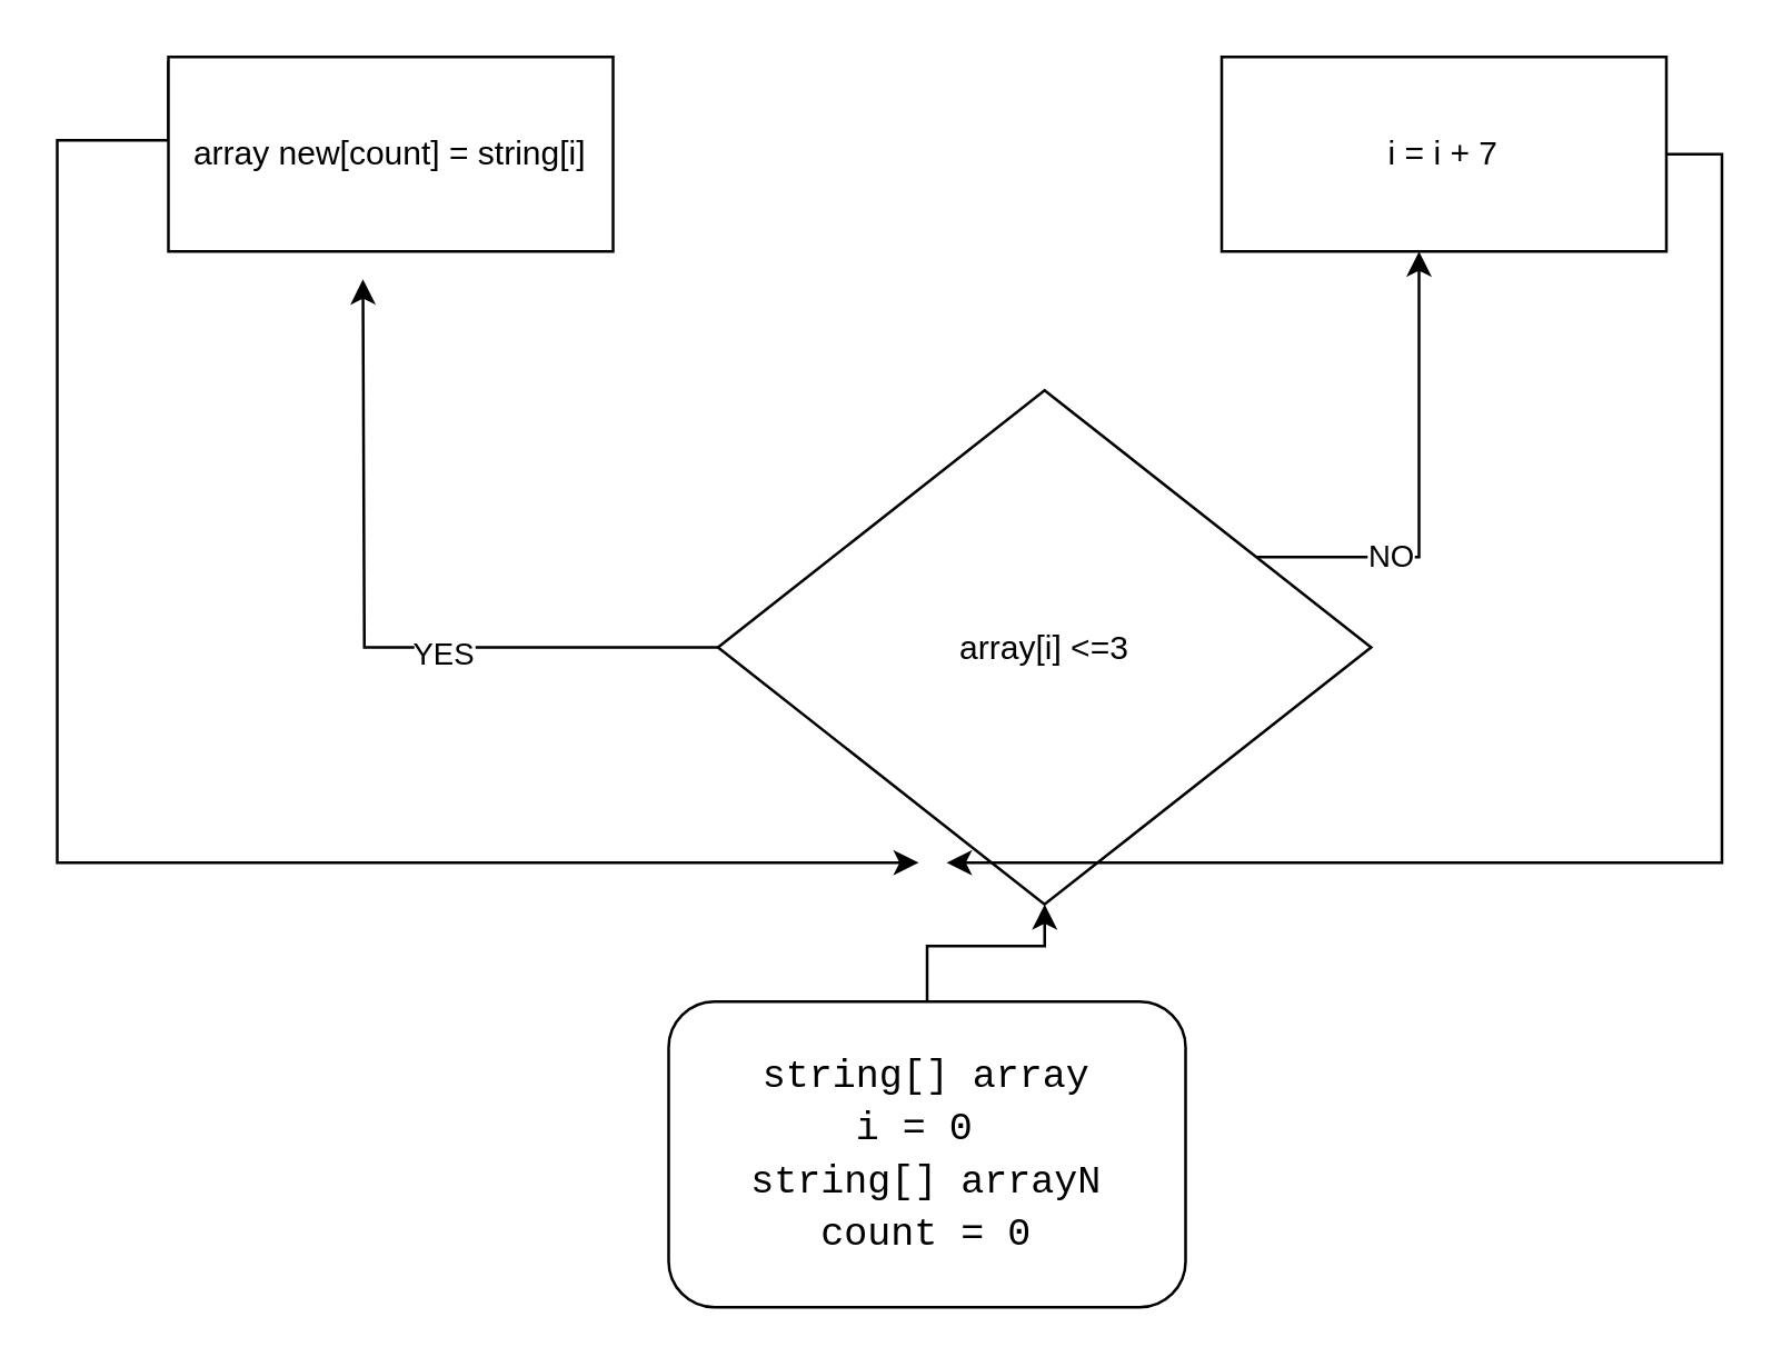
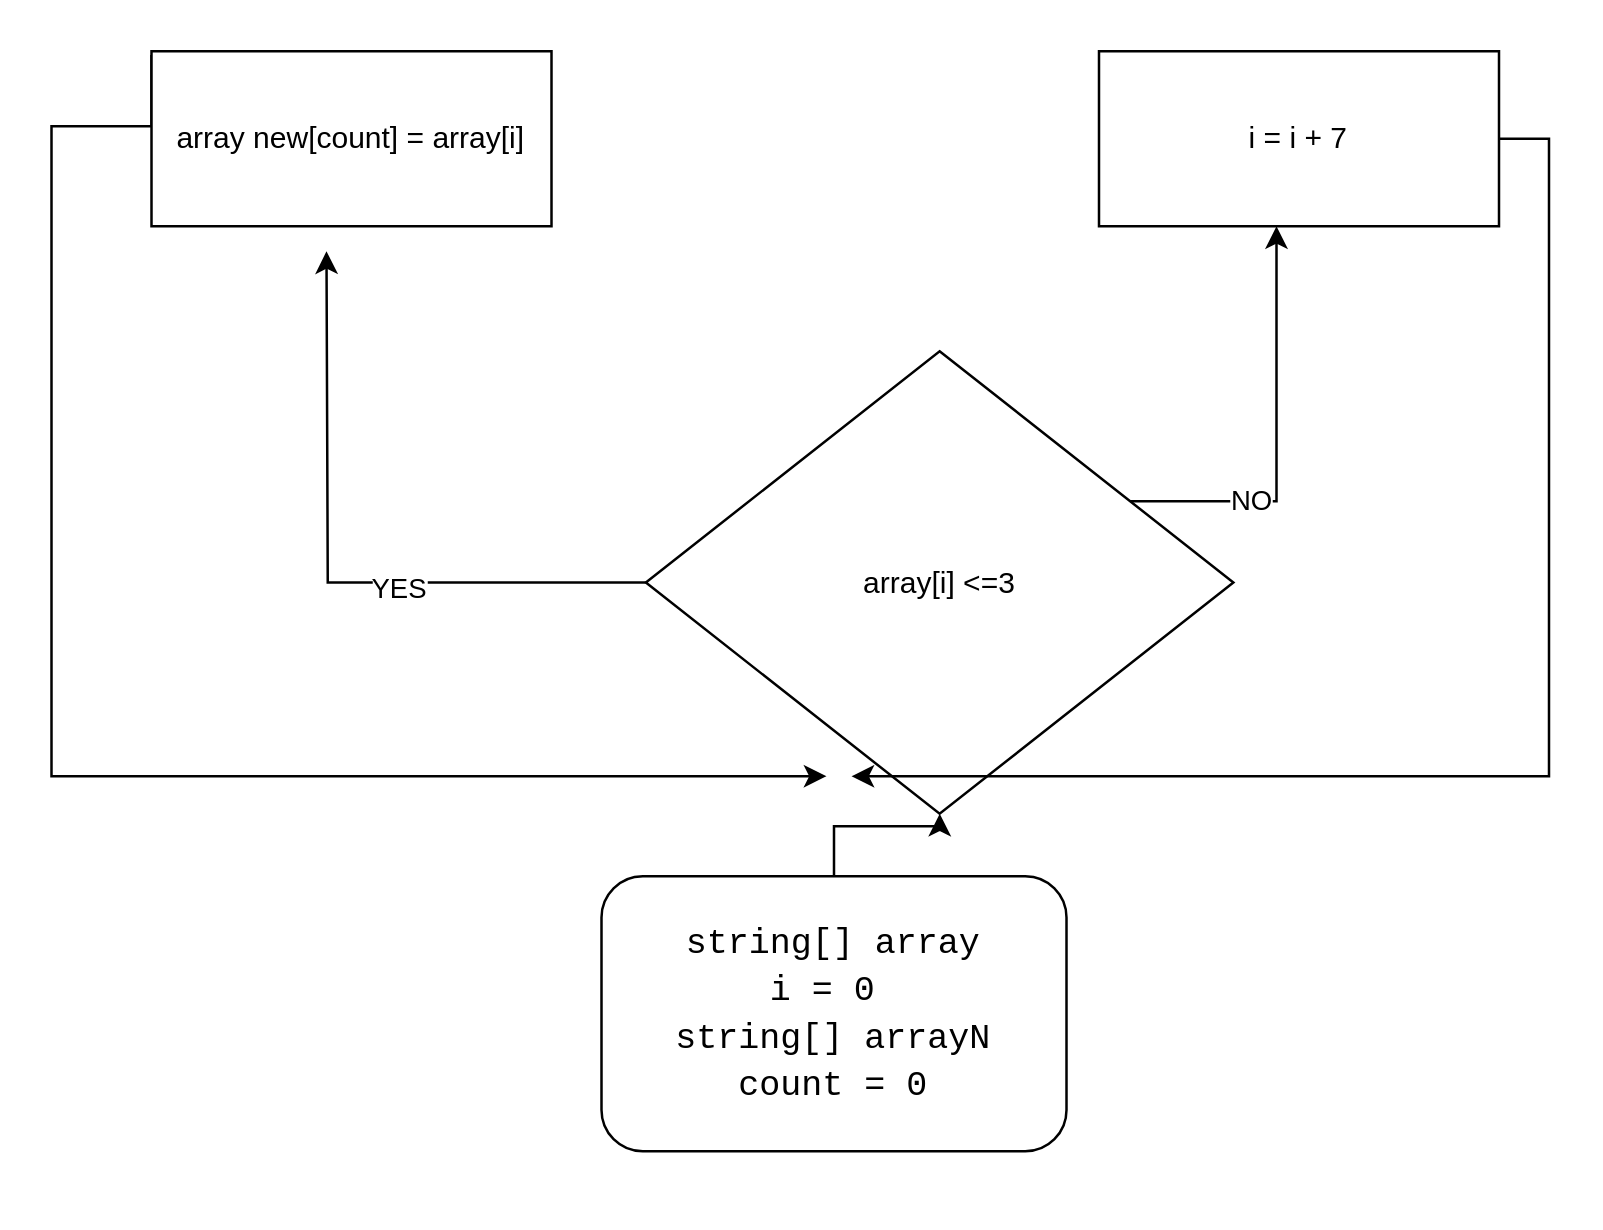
  <mxCell id="0" />
  <mxCell id="1" parent="0" />
  <mxCell id="2" value="" style="edgeStyle=orthogonalEdgeStyle;rounded=0;orthogonalLoop=1;jettySize=auto;html=1;fontColor=#000000;" edge="1" parent="1" source="3" target="7"><mxGeometry relative="1" as="geometry" /></mxCell>
- <mxCell id="3" value="&lt;div style=&quot;font-family: Consolas, &amp;quot;Courier New&amp;quot;, monospace; font-size: 14px; line-height: 19px;&quot;&gt;&lt;span style=&quot;background-color: rgb(255, 255, 255);&quot;&gt;string[] array&lt;/span&gt;&lt;/div&gt;&lt;div style=&quot;font-family: Consolas, &amp;quot;Courier New&amp;quot;, monospace; font-size: 14px; line-height: 19px;&quot;&gt;&lt;span style=&quot;background-color: rgb(255, 255, 255);&quot;&gt;i = 0&amp;nbsp;&lt;/span&gt;&lt;/div&gt;&lt;div style=&quot;font-family: Consolas, &amp;quot;Courier New&amp;quot;, monospace; font-size: 14px; line-height: 19px;&quot;&gt;&lt;div style=&quot;line-height: 19px;&quot;&gt;&lt;span style=&quot;background-color: rgb(255, 255, 255);&quot;&gt;string[] arrayN&lt;/span&gt;&lt;/div&gt;&lt;div style=&quot;line-height: 19px;&quot;&gt;&lt;span style=&quot;background-color: rgb(255, 255, 255);&quot;&gt;count = 0&lt;/span&gt;&lt;/div&gt;&lt;/div&gt;" style="rounded=1;whiteSpace=wrap;html=1;" vertex="1" parent="1"><mxGeometry x="240" y="360" width="186" height="110" as="geometry" /></mxCell>
+ <mxCell id="3" value="&lt;div style=&quot;font-family: Consolas, &amp;quot;Courier New&amp;quot;, monospace; font-size: 14px; line-height: 19px;&quot;&gt;&lt;span style=&quot;background-color: rgb(255, 255, 255);&quot;&gt;string[] array&lt;/span&gt;&lt;/div&gt;&lt;div style=&quot;font-family: Consolas, &amp;quot;Courier New&amp;quot;, monospace; font-size: 14px; line-height: 19px;&quot;&gt;&lt;span style=&quot;background-color: rgb(255, 255, 255);&quot;&gt;i = 0&amp;nbsp;&lt;/span&gt;&lt;/div&gt;&lt;div style=&quot;font-family: Consolas, &amp;quot;Courier New&amp;quot;, monospace; font-size: 14px; line-height: 19px;&quot;&gt;&lt;div style=&quot;line-height: 19px;&quot;&gt;&lt;span style=&quot;background-color: rgb(255, 255, 255);&quot;&gt;string[] arrayN&lt;/span&gt;&lt;/div&gt;&lt;div style=&quot;line-height: 19px;&quot;&gt;&lt;span style=&quot;background-color: rgb(255, 255, 255);&quot;&gt;count = 0&lt;/span&gt;&lt;/div&gt;&lt;/div&gt;" style="rounded=1;whiteSpace=wrap;html=1;" vertex="1" parent="1"><mxGeometry x="240" y="350" width="186" height="110" as="geometry" /></mxCell>
  <mxCell id="4" style="edgeStyle=orthogonalEdgeStyle;rounded=0;orthogonalLoop=1;jettySize=auto;html=1;fontColor=#000000;" edge="1" parent="1" source="7"><mxGeometry relative="1" as="geometry"><mxPoint x="130" y="100" as="targetPoint" /></mxGeometry></mxCell>
  <mxCell id="5" value="YES" style="edgeLabel;html=1;align=center;verticalAlign=middle;resizable=0;points=[];fontColor=#000000;" vertex="1" connectable="0" parent="4"><mxGeometry x="-0.238" y="2" relative="1" as="geometry"><mxPoint as="offset" /></mxGeometry></mxCell>
  <mxCell id="6" value="NO" style="edgeStyle=orthogonalEdgeStyle;rounded=0;orthogonalLoop=1;jettySize=auto;html=1;fontColor=#000000;" edge="1" parent="1" source="7"><mxGeometry x="-0.417" relative="1" as="geometry"><mxPoint x="510" y="90" as="targetPoint" /><Array as="points"><mxPoint x="510" y="200" /></Array><mxPoint as="offset" /></mxGeometry></mxCell>
  <mxCell id="7" value="array[i] &amp;lt;=3" style="rhombus;whiteSpace=wrap;html=1;labelBackgroundColor=#FFFFFF;fontColor=#000000;" vertex="1" parent="1"><mxGeometry x="257.75" y="140" width="235" height="185" as="geometry" /></mxCell>
  <mxCell id="8" style="edgeStyle=orthogonalEdgeStyle;rounded=0;orthogonalLoop=1;jettySize=auto;html=1;exitX=1;exitY=0.5;exitDx=0;exitDy=0;fontColor=#000000;" edge="1" parent="1" source="9"><mxGeometry relative="1" as="geometry"><mxPoint x="340" y="310" as="targetPoint" /><Array as="points"><mxPoint x="619" y="55" /><mxPoint x="619" y="310" /></Array></mxGeometry></mxCell>
  <mxCell id="9" value="i = i + 7" style="rounded=0;whiteSpace=wrap;html=1;labelBackgroundColor=#FFFFFF;fontColor=#000000;" vertex="1" parent="1"><mxGeometry x="439" y="20" width="160" height="70" as="geometry" /></mxCell>
  <mxCell id="10" style="edgeStyle=orthogonalEdgeStyle;rounded=0;orthogonalLoop=1;jettySize=auto;html=1;exitX=0.325;exitY=0.029;exitDx=0;exitDy=0;fontColor=#000000;exitPerimeter=0;" edge="1" parent="1" source="11"><mxGeometry relative="1" as="geometry"><mxPoint x="330" y="310" as="targetPoint" /><Array as="points"><mxPoint x="60" y="22" /><mxPoint x="60" y="50" /><mxPoint x="20" y="50" /><mxPoint x="20" y="310" /></Array></mxGeometry></mxCell>
- <mxCell id="11" value="array new[count] = string[i]" style="rounded=0;whiteSpace=wrap;html=1;labelBackgroundColor=#FFFFFF;fontColor=#000000;" vertex="1" parent="1"><mxGeometry x="60" y="20" width="160" height="70" as="geometry" /></mxCell>
+ <mxCell id="11" value="array new[count] = array[i]" style="rounded=0;whiteSpace=wrap;html=1;labelBackgroundColor=#FFFFFF;fontColor=#000000;" vertex="1" parent="1"><mxGeometry x="60" y="20" width="160" height="70" as="geometry" /></mxCell>
